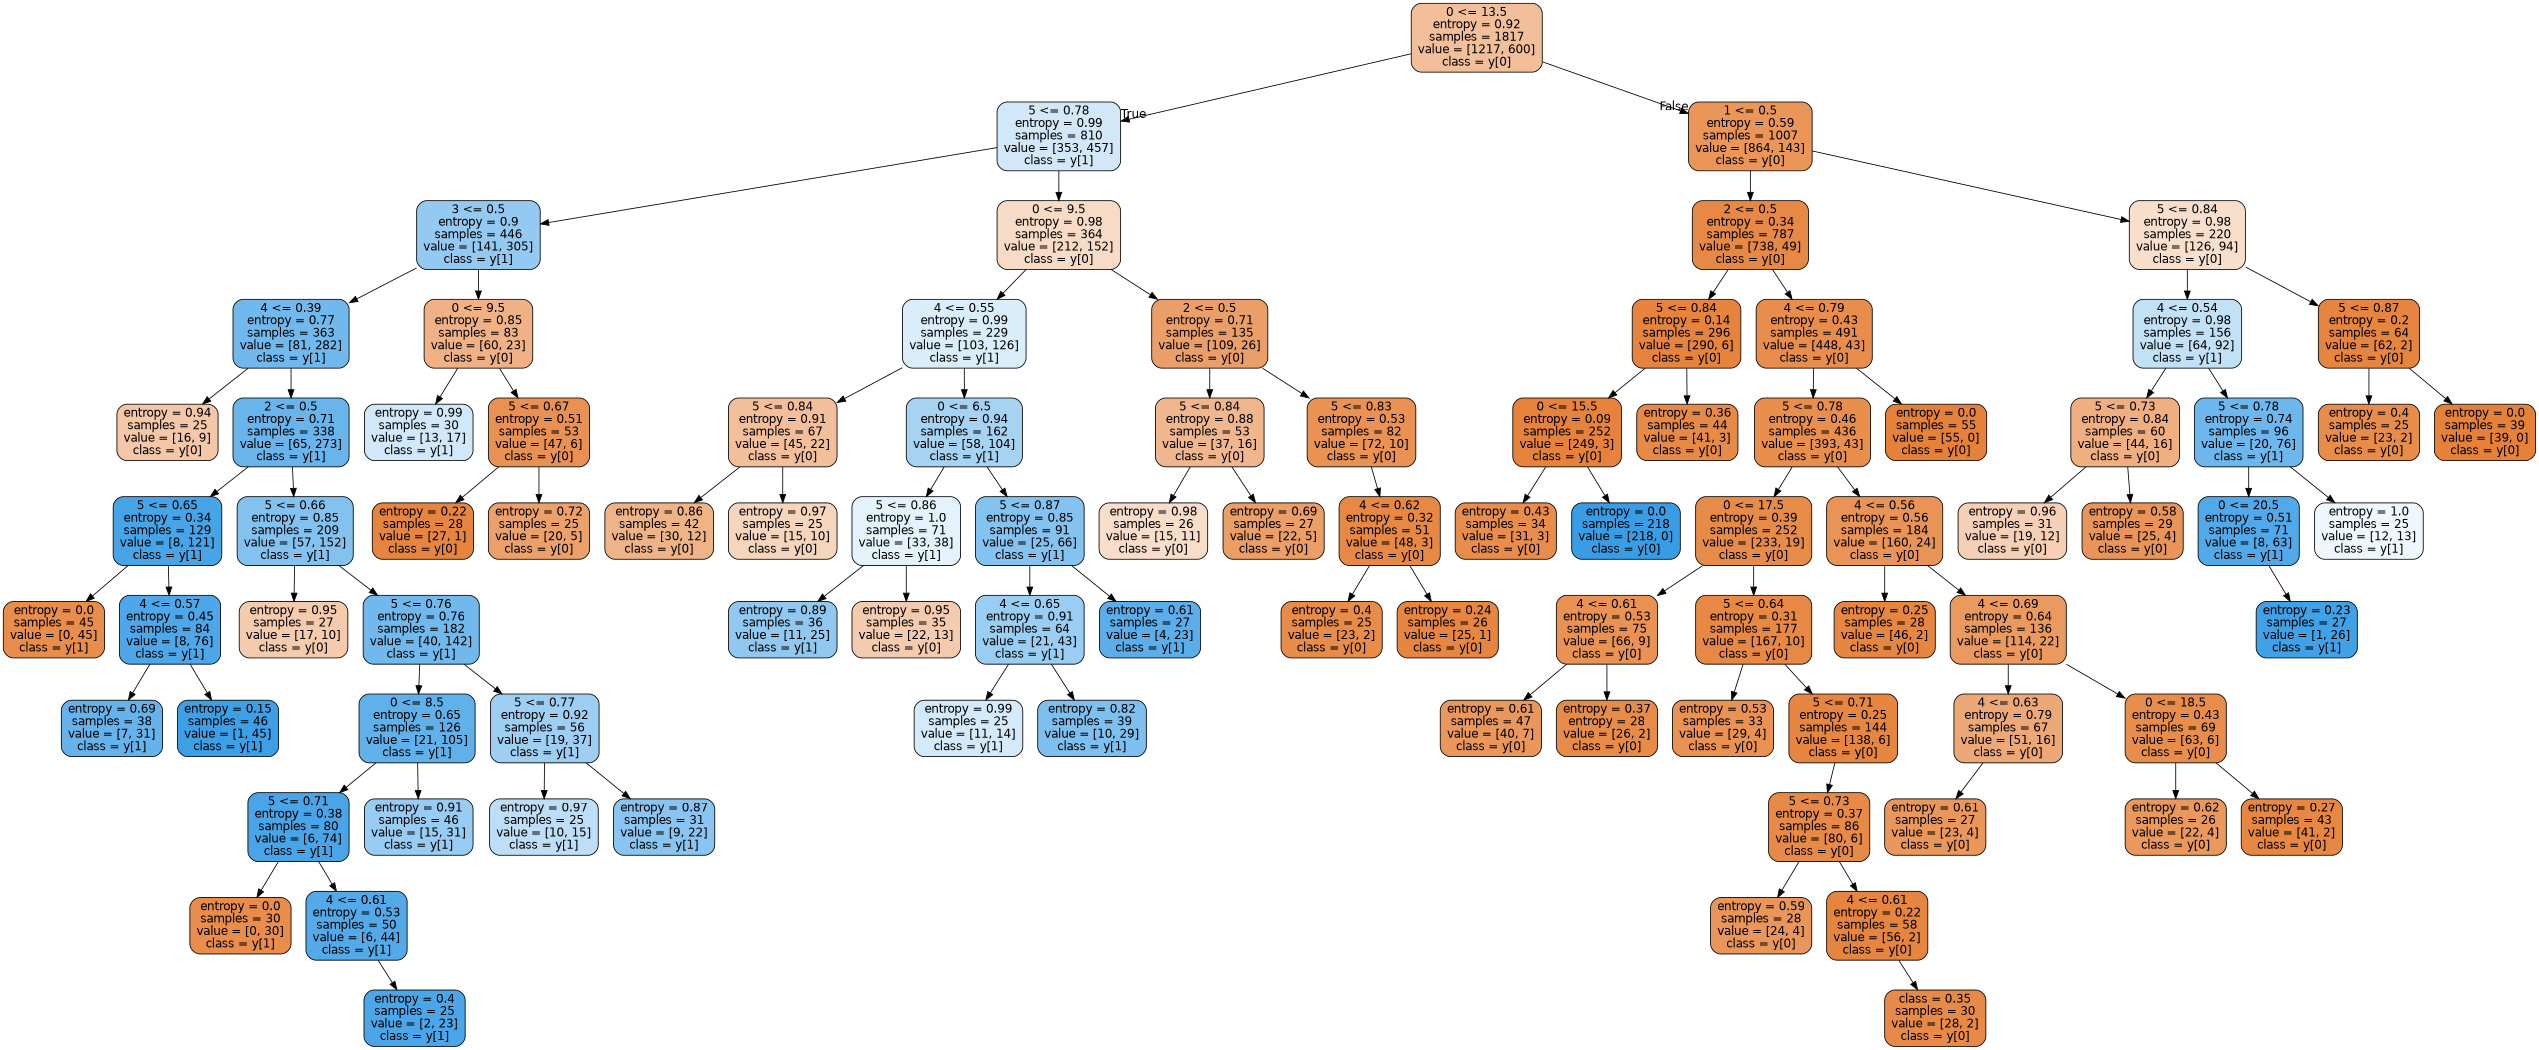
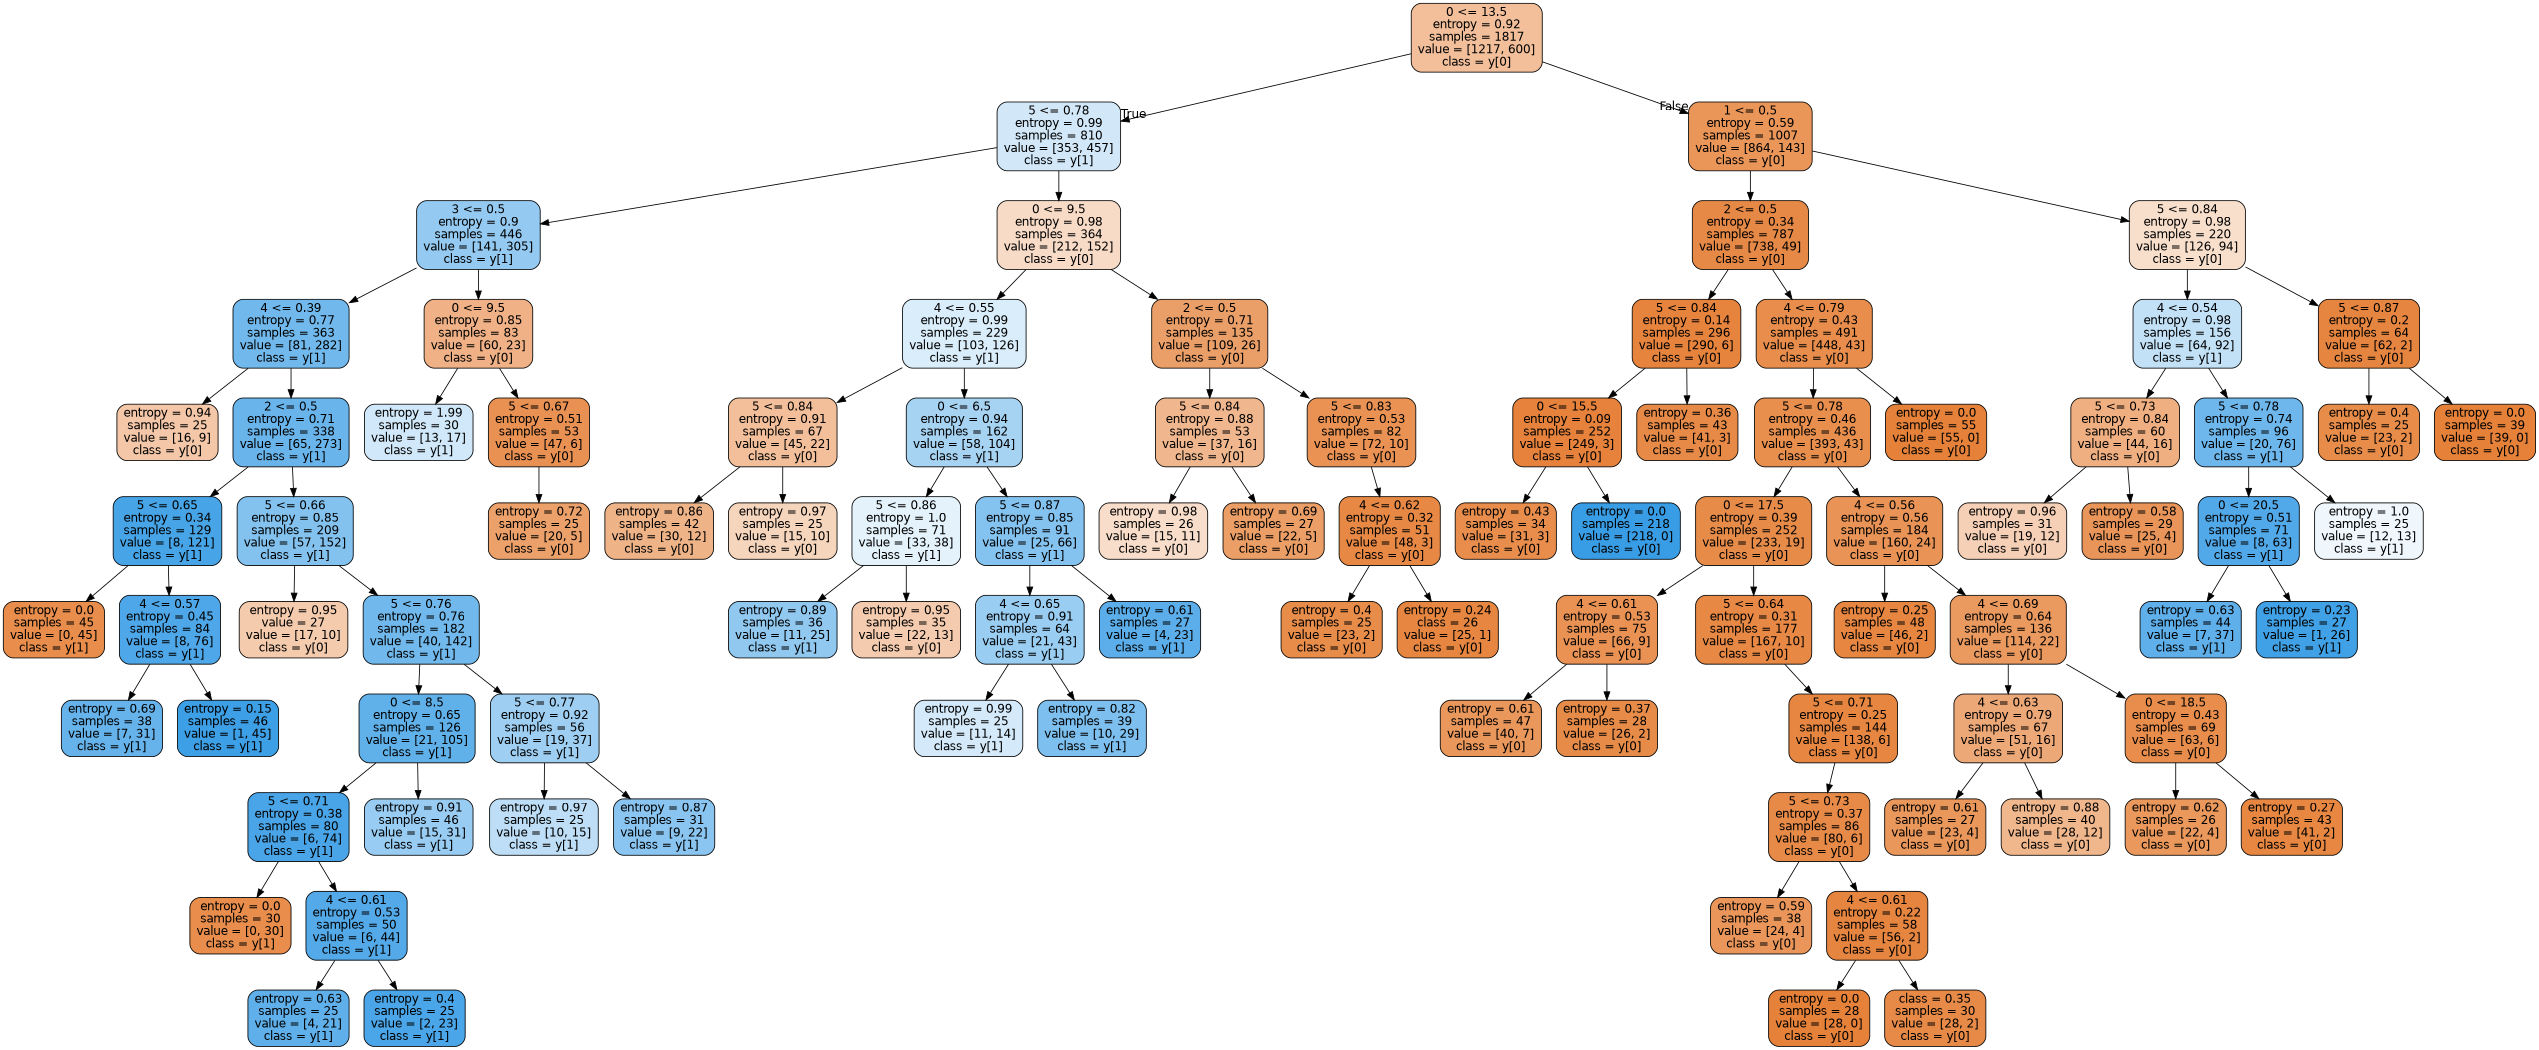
  digraph {
    node [color=black fillcolor="#e58139e7" fontname=helvetica shape=box style="filled, rounded"]
    edge [fontname=helvetica]
    n1 [fillcolor="#e5813981" label="0 <= 13.5\nentropy = 0.92\nsamples = 1817\nvalue = [1217, 600]\nclass = y[0]"]
    n2 [fillcolor="#399de53a" label="5 <= 0.78\nentropy = 0.99\nsamples = 810\nvalue = [353, 457]\nclass = y[1]"]
    n3 [fillcolor="#e58139d5" label="1 <= 0.5\nentropy = 0.59\nsamples = 1007\nvalue = [864, 143]\nclass = y[0]"]
    n4 [fillcolor="#399de589" label="3 <= 0.5\nentropy = 0.9\nsamples = 446\nvalue = [141, 305]\nclass = y[1]"]
    n5 [fillcolor="#e5813948" label="0 <= 9.5\nentropy = 0.98\nsamples = 364\nvalue = [212, 152]\nclass = y[0]"]
    n6 [fillcolor="#e58139ee" label="2 <= 0.5\nentropy = 0.34\nsamples = 787\nvalue = [738, 49]\nclass = y[0]"]
    n7 [fillcolor="#e5813941" label="5 <= 0.84\nentropy = 0.98\nsamples = 220\nvalue = [126, 94]\nclass = y[0]"]
    n8 [fillcolor="#399de5b6" label="4 <= 0.39\nentropy = 0.77\nsamples = 363\nvalue = [81, 282]\nclass = y[1]"]
    n9 [fillcolor="#e581399d" label="0 <= 9.5\nentropy = 0.85\nsamples = 83\nvalue = [60, 23]\nclass = y[0]"]
    n10 [fillcolor="#399de52f" label="4 <= 0.55\nentropy = 0.99\nsamples = 229\nvalue = [103, 126]\nclass = y[1]"]
    n11 [fillcolor="#e58139c2" label="2 <= 0.5\nentropy = 0.71\nsamples = 135\nvalue = [109, 26]\nclass = y[0]"]
    n12 [fillcolor="#e5813970" label="entropy = 0.94\nsamples = 25\nvalue = [16, 9]\nclass = y[0]"]
    n13 [fillcolor="#399de5c2" label="2 <= 0.5\nentropy = 0.71\nsamples = 338\nvalue = [65, 273]\nclass = y[1]"]
-   n14 [fillcolor="#399de53c" label="entropy = 0.99\nsamples = 30\nvalue = [13, 17]\nclass = y[1]"]
+   n14 [fillcolor="#399de53c" label="entropy = 1.99\nsamples = 30\nvalue = [13, 17]\nclass = y[1]"]
    n15 [fillcolor="#e58139de" label="5 <= 0.67\nentropy = 0.51\nsamples = 53\nvalue = [47, 6]\nclass = y[0]"]
    n16 [fillcolor="#399de5ee" label="5 <= 0.65\nentropy = 0.34\nsamples = 129\nvalue = [8, 121]\nclass = y[1]"]
    n17 [fillcolor="#399de59f" label="5 <= 0.66\nentropy = 0.85\nsamples = 209\nvalue = [57, 152]\nclass = y[1]"]
    n18 [label="entropy = 0.0\nsamples = 45\nvalue = [0, 45]\nclass = y[1]"]
    n19 [fillcolor="#399de5e4" label="4 <= 0.57\nentropy = 0.45\nsamples = 84\nvalue = [8, 76]\nclass = y[1]"]
-   n20 [fillcolor="#e5813969" label="entropy = 0.95\nsamples = 27\nvalue = [17, 10]\nclass = y[0]"]
+   n20 [fillcolor="#e5813969" label="entropy = 0.95\nvalue = 27\nvalue = [17, 10]\nclass = y[0]"]
    n21 [fillcolor="#399de5b7" label="5 <= 0.76\nentropy = 0.76\nsamples = 182\nvalue = [40, 142]\nclass = y[1]"]
    n22 [fillcolor="#399de5c5" label="entropy = 0.69\nsamples = 38\nvalue = [7, 31]\nclass = y[1]"]
    n23 [fillcolor="#399de5f9" label="entropy = 0.15\nsamples = 46\nvalue = [1, 45]\nclass = y[1]"]
    n24 [fillcolor="#399de5cc" label="0 <= 8.5\nentropy = 0.65\nsamples = 126\nvalue = [21, 105]\nclass = y[1]"]
    n25 [fillcolor="#399de57c" label="5 <= 0.77\nentropy = 0.92\nsamples = 56\nvalue = [19, 37]\nclass = y[1]"]
    n26 [fillcolor="#399de5ea" label="5 <= 0.71\nentropy = 0.38\nsamples = 80\nvalue = [6, 74]\nclass = y[1]"]
    n27 [fillcolor="#399de584" label="entropy = 0.91\nsamples = 46\nvalue = [15, 31]\nclass = y[1]"]
    n28 [fillcolor="#399de555" label="entropy = 0.97\nsamples = 25\nvalue = [10, 15]\nclass = y[1]"]
    n29 [fillcolor="#399de597" label="entropy = 0.87\nsamples = 31\nvalue = [9, 22]\nclass = y[1]"]
    n30 [label="entropy = 0.0\nsamples = 30\nvalue = [0, 30]\nclass = y[1]"]
    n31 [fillcolor="#399de5dc" label="4 <= 0.61\nentropy = 0.53\nsamples = 50\nvalue = [6, 44]\nclass = y[1]"]
+   n32 [fillcolor="#399de5ce" label="entropy = 0.63\nsamples = 25\nvalue = [4, 21]\nclass = y[1]"]
    n33 [fillcolor="#399de5e9" label="entropy = 0.4\nsamples = 25\nvalue = [2, 23]\nclass = y[1]"]
-   n34 [fillcolor="#e58139f6" label="entropy = 0.22\nsamples = 28\nvalue = [27, 1]\nclass = y[0]"]
    n35 [fillcolor="#e58139bf" label="entropy = 0.72\nsamples = 25\nvalue = [20, 5]\nclass = y[0]"]
    n36 [fillcolor="#e5813982" label="5 <= 0.84\nentropy = 0.91\nsamples = 67\nvalue = [45, 22]\nclass = y[0]"]
    n37 [fillcolor="#399de571" label="0 <= 6.5\nentropy = 0.94\nsamples = 162\nvalue = [58, 104]\nclass = y[1]"]
    n38 [fillcolor="#e5813991" label="5 <= 0.84\nentropy = 0.88\nsamples = 53\nvalue = [37, 16]\nclass = y[0]"]
    n39 [fillcolor="#e58139dc" label="5 <= 0.83\nentropy = 0.53\nsamples = 82\nvalue = [72, 10]\nclass = y[0]"]
    n40 [fillcolor="#e5813999" label="entropy = 0.86\nsamples = 42\nvalue = [30, 12]\nclass = y[0]"]
    n41 [fillcolor="#e5813955" label="entropy = 0.97\nsamples = 25\nvalue = [15, 10]\nclass = y[0]"]
    n42 [fillcolor="#399de522" label="5 <= 0.86\nentropy = 1.0\nsamples = 71\nvalue = [33, 38]\nclass = y[1]"]
    n43 [fillcolor="#399de59e" label="5 <= 0.87\nentropy = 0.85\nsamples = 91\nvalue = [25, 66]\nclass = y[1]"]
    n44 [fillcolor="#399de58f" label="entropy = 0.89\nsamples = 36\nvalue = [11, 25]\nclass = y[1]"]
    n45 [fillcolor="#e5813968" label="entropy = 0.95\nsamples = 35\nvalue = [22, 13]\nclass = y[0]"]
    n46 [fillcolor="#399de582" label="4 <= 0.65\nentropy = 0.91\nsamples = 64\nvalue = [21, 43]\nclass = y[1]"]
    n47 [fillcolor="#399de5d3" label="entropy = 0.61\nsamples = 27\nvalue = [4, 23]\nclass = y[1]"]
    n48 [fillcolor="#399de537" label="entropy = 0.99\nsamples = 25\nvalue = [11, 14]\nclass = y[1]"]
    n49 [fillcolor="#399de5a7" label="entropy = 0.82\nsamples = 39\nvalue = [10, 29]\nclass = y[1]"]
    n50 [fillcolor="#e5813944" label="entropy = 0.98\nsamples = 26\nvalue = [15, 11]\nclass = y[0]"]
    n51 [fillcolor="#e58139c5" label="entropy = 0.69\nsamples = 27\nvalue = [22, 5]\nclass = y[0]"]
    n52 [fillcolor="#e58139ef" label="4 <= 0.62\nentropy = 0.32\nsamples = 51\nvalue = [48, 3]\nclass = y[0]"]
    n53 [fillcolor="#e58139e9" label="entropy = 0.4\nsamples = 25\nvalue = [23, 2]\nclass = y[0]"]
-   n54 [fillcolor="#e58139f5" label="entropy = 0.24\nsamples = 26\nvalue = [25, 1]\nclass = y[0]"]
+   n54 [fillcolor="#e58139f5" label="entropy = 0.24\nclass = 26\nvalue = [25, 1]\nclass = y[0]"]
    n55 [fillcolor="#e58139fa" label="5 <= 0.84\nentropy = 0.14\nsamples = 296\nvalue = [290, 6]\nclass = y[0]"]
    n56 [label="4 <= 0.79\nentropy = 0.43\nsamples = 491\nvalue = [448, 43]\nclass = y[0]"]
    n57 [fillcolor="#399de54e" label="4 <= 0.54\nentropy = 0.98\nsamples = 156\nvalue = [64, 92]\nclass = y[1]"]
    n58 [fillcolor="#e58139f7" label="5 <= 0.87\nentropy = 0.2\nsamples = 64\nvalue = [62, 2]\nclass = y[0]"]
    n59 [fillcolor="#e58139fc" label="0 <= 15.5\nentropy = 0.09\nsamples = 252\nvalue = [249, 3]\nclass = y[0]"]
-   n60 [fillcolor="#e58139ec" label="entropy = 0.36\nsamples = 44\nvalue = [41, 3]\nclass = y[0]"]
+   n60 [fillcolor="#e58139ec" label="entropy = 0.36\nsamples = 43\nvalue = [41, 3]\nclass = y[0]"]
    n61 [fillcolor="#e58139e3" label="5 <= 0.78\nentropy = 0.46\nsamples = 436\nvalue = [393, 43]\nclass = y[0]"]
    n62 [fillcolor="#e58139ff" label="entropy = 0.0\nsamples = 55\nvalue = [55, 0]\nclass = y[0]"]
    n63 [fillcolor="#e58139e6" label="entropy = 0.43\nsamples = 34\nvalue = [31, 3]\nclass = y[0]"]
    n64 [fillcolor="#399de5ff" label="entropy = 0.0\nsamples = 218\nvalue = [218, 0]\nclass = y[0]"]
    n65 [fillcolor="#e58139ea" label="0 <= 17.5\nentropy = 0.39\nsamples = 252\nvalue = [233, 19]\nclass = y[0]"]
    n66 [fillcolor="#e58139d9" label="4 <= 0.56\nentropy = 0.56\nsamples = 184\nvalue = [160, 24]\nclass = y[0]"]
    n67 [fillcolor="#e58139dc" label="4 <= 0.61\nentropy = 0.53\nsamples = 75\nvalue = [66, 9]\nclass = y[0]"]
    n68 [fillcolor="#e58139f0" label="5 <= 0.64\nentropy = 0.31\nsamples = 177\nvalue = [167, 10]\nclass = y[0]"]
-   n69 [fillcolor="#e58139f4" label="entropy = 0.25\nsamples = 28\nvalue = [46, 2]\nclass = y[0]"]
+   n69 [fillcolor="#e58139f4" label="entropy = 0.25\nsamples = 48\nvalue = [46, 2]\nclass = y[0]"]
    n70 [fillcolor="#e58139ce" label="4 <= 0.69\nentropy = 0.64\nsamples = 136\nvalue = [114, 22]\nclass = y[0]"]
    n71 [fillcolor="#e58139d2" label="entropy = 0.61\nsamples = 47\nvalue = [40, 7]\nclass = y[0]"]
-   n72 [fillcolor="#e58139eb" label="entropy = 0.37\nentropy = 28\nvalue = [26, 2]\nclass = y[0]"]
-   n73 [fillcolor="#e58139dc" label="entropy = 0.53\nsamples = 33\nvalue = [29, 4]\nclass = y[0]"]
+   n72 [fillcolor="#e58139eb" label="entropy = 0.37\nsamples = 28\nvalue = [26, 2]\nclass = y[0]"]
    n74 [fillcolor="#e58139f4" label="5 <= 0.71\nentropy = 0.25\nsamples = 144\nvalue = [138, 6]\nclass = y[0]"]
    n75 [fillcolor="#e58139ec" label="5 <= 0.73\nentropy = 0.37\nsamples = 86\nvalue = [80, 6]\nclass = y[0]"]
-   n76 [fillcolor="#e58139d4" label="entropy = 0.59\nsamples = 28\nvalue = [24, 4]\nclass = y[0]"]
+   n76 [fillcolor="#e58139d4" label="entropy = 0.59\nsamples = 38\nvalue = [24, 4]\nclass = y[0]"]
    n77 [fillcolor="#e58139f6" label="4 <= 0.61\nentropy = 0.22\nsamples = 58\nvalue = [56, 2]\nclass = y[0]"]
+   n78 [fillcolor="#e58139ff" label="entropy = 0.0\nsamples = 28\nvalue = [28, 0]\nclass = y[0]"]
    n79 [fillcolor="#e58139ed" label="class = 0.35\nsamples = 30\nvalue = [28, 2]\nclass = y[0]"]
    n80 [fillcolor="#e58139af" label="4 <= 0.63\nentropy = 0.79\nsamples = 67\nvalue = [51, 16]\nclass = y[0]"]
    n81 [label="0 <= 18.5\nentropy = 0.43\nsamples = 69\nvalue = [63, 6]\nclass = y[0]"]
    n82 [fillcolor="#e58139d3" label="entropy = 0.61\nsamples = 27\nvalue = [23, 4]\nclass = y[0]"]
+   n83 [fillcolor="#e5813992" label="entropy = 0.88\nsamples = 40\nvalue = [28, 12]\nclass = y[0]"]
    n84 [fillcolor="#e58139d1" label="entropy = 0.62\nsamples = 26\nvalue = [22, 4]\nclass = y[0]"]
    n85 [fillcolor="#e58139f3" label="entropy = 0.27\nsamples = 43\nvalue = [41, 2]\nclass = y[0]"]
    n86 [fillcolor="#e58139a2" label="5 <= 0.73\nentropy = 0.84\nsamples = 60\nvalue = [44, 16]\nclass = y[0]"]
    n87 [fillcolor="#399de5bc" label="5 <= 0.78\nentropy = 0.74\nsamples = 96\nvalue = [20, 76]\nclass = y[1]"]
    n88 [fillcolor="#e58139e9" label="entropy = 0.4\nsamples = 25\nvalue = [23, 2]\nclass = y[0]"]
    n89 [fillcolor="#e58139ff" label="entropy = 0.0\nsamples = 39\nvalue = [39, 0]\nclass = y[0]"]
    n90 [fillcolor="#e581395e" label="entropy = 0.96\nsamples = 31\nvalue = [19, 12]\nclass = y[0]"]
    n91 [fillcolor="#e58139d6" label="entropy = 0.58\nsamples = 29\nvalue = [25, 4]\nclass = y[0]"]
    n92 [fillcolor="#399de5df" label="0 <= 20.5\nentropy = 0.51\nsamples = 71\nvalue = [8, 63]\nclass = y[1]"]
    n93 [fillcolor="#399de514" label="entropy = 1.0\nsamples = 25\nvalue = [12, 13]\nclass = y[1]"]
+   n94 [fillcolor="#399de5cf" label="entropy = 0.63\nsamples = 44\nvalue = [7, 37]\nclass = y[1]"]
    n95 [fillcolor="#399de5f5" label="entropy = 0.23\nsamples = 27\nvalue = [1, 26]\nclass = y[1]"]
    n1 -> n2 [headlabel=True labelangle=45 labeldistance=2.5]
    n1 -> n3 [headlabel=False labelangle=-45 labeldistance=2.5]
    n2 -> n4
    n2 -> n5
    n3 -> n6
    n3 -> n7
    n4 -> n8
    n4 -> n9
    n5 -> n10
    n5 -> n11
    n6 -> n55
    n6 -> n56
    n7 -> n57
    n7 -> n58
    n8 -> n12
    n8 -> n13
    n9 -> n14
    n9 -> n15
    n10 -> n36
    n10 -> n37
    n11 -> n38
    n11 -> n39
    n13 -> n16
    n13 -> n17
-   n15 -> n34
    n15 -> n35
    n16 -> n18
    n16 -> n19
    n17 -> n20
    n17 -> n21
    n19 -> n22
    n19 -> n23
    n21 -> n24
    n21 -> n25
    n24 -> n26
    n24 -> n27
    n25 -> n28
    n25 -> n29
    n26 -> n30
    n26 -> n31
+   n31 -> n32
    n31 -> n33
    n36 -> n40
    n36 -> n41
    n37 -> n42
    n37 -> n43
    n38 -> n50
    n38 -> n51
    n39 -> n52
    n42 -> n44
    n42 -> n45
    n43 -> n46
    n43 -> n47
    n46 -> n48
    n46 -> n49
    n52 -> n53
    n52 -> n54
    n55 -> n59
    n55 -> n60
    n56 -> n61
    n56 -> n62
    n57 -> n86
    n57 -> n87
    n58 -> n88
    n58 -> n89
    n59 -> n63
    n59 -> n64
    n61 -> n65
    n61 -> n66
    n65 -> n67
    n65 -> n68
    n66 -> n69
    n66 -> n70
    n67 -> n71
    n67 -> n72
-   n68 -> n73
    n68 -> n74
    n70 -> n80
    n70 -> n81
    n74 -> n75
    n75 -> n76
    n75 -> n77
+   n77 -> n78
    n77 -> n79
    n80 -> n82
+   n80 -> n83
    n81 -> n84
    n81 -> n85
    n86 -> n90
    n86 -> n91
    n87 -> n92
    n87 -> n93
+   n92 -> n94
    n92 -> n95
  }
